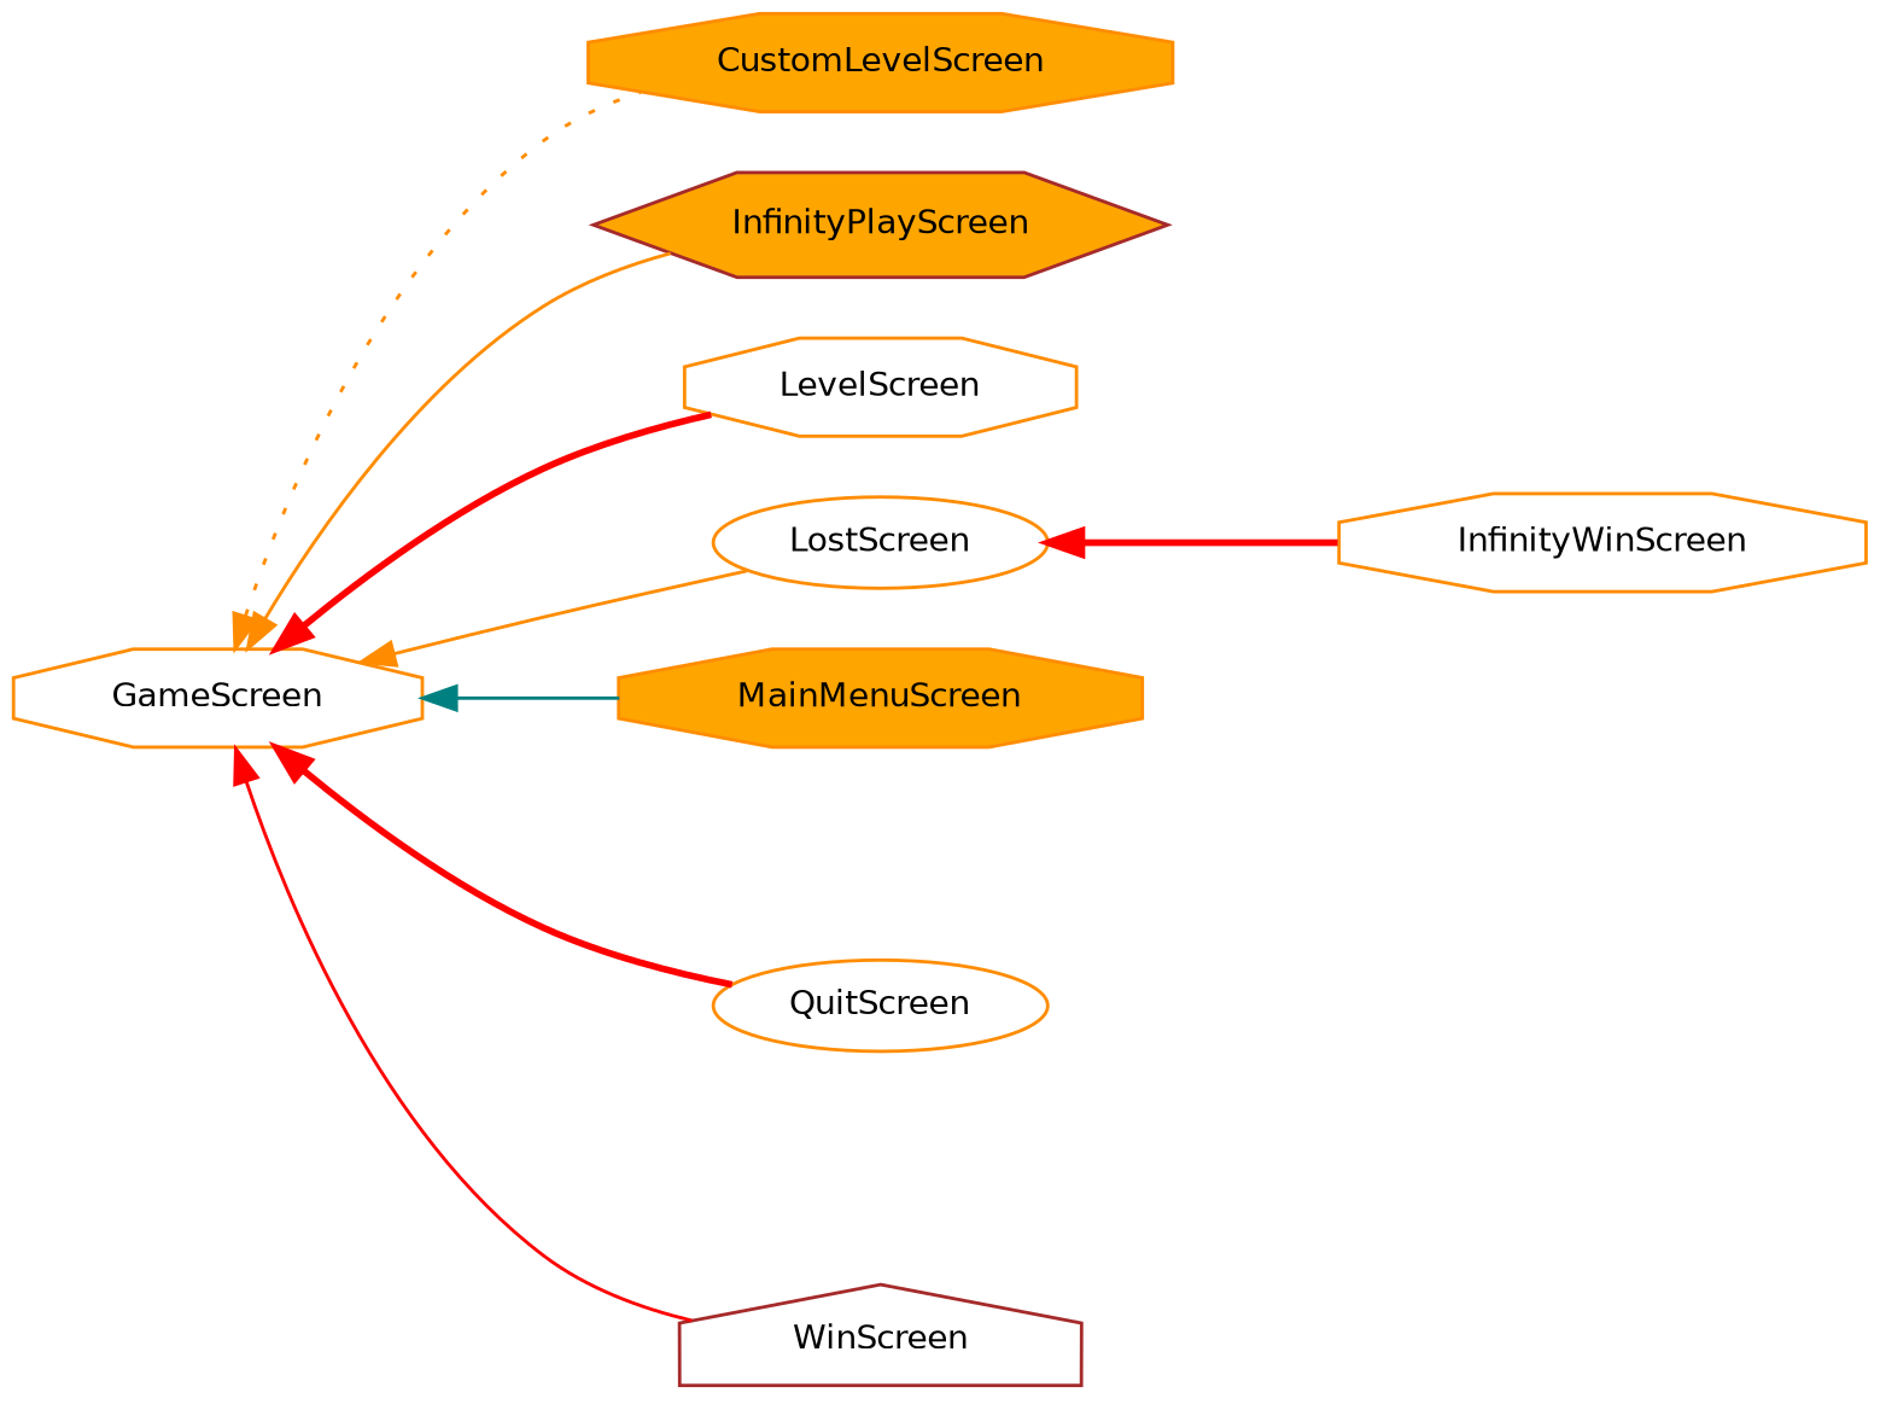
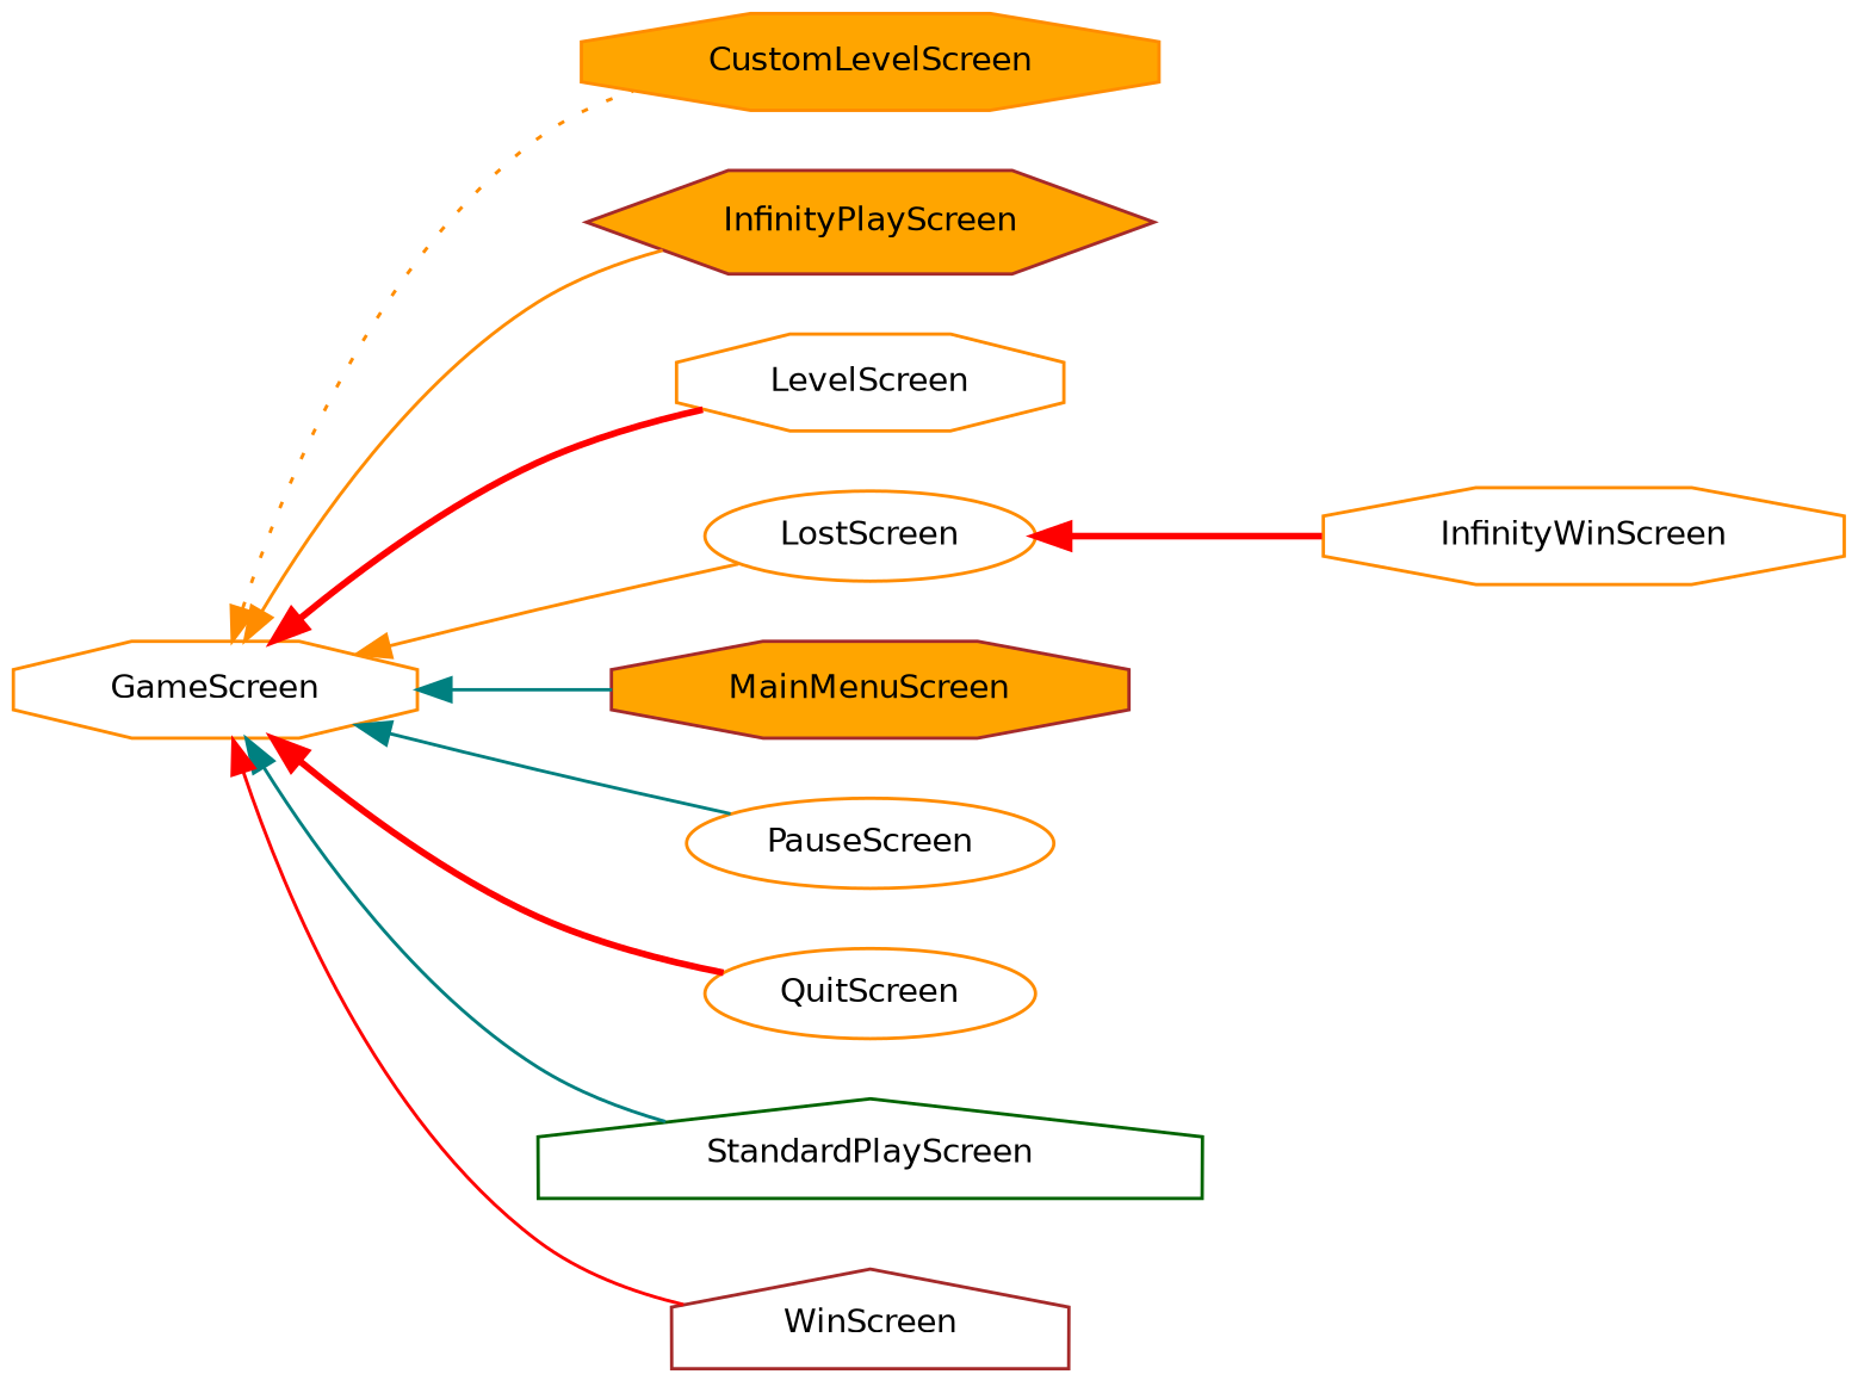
  digraph {
    fontname="DejaVu Sans"
    rankdir=LR
    node [color=darkorange fillcolor=white fontname="DejaVu Sans" fontsize=10 shape=octagon style=filled]
    edge [color=red dir=back fontname="DejaVu Sans" fontsize=10 labelfontname=Helvetica labelfontsize=10 style=solid]
    n1 [height=0.2 label=GameScreen width=0.4]
    n2 [fillcolor=orange height=0.2 label=CustomLevelScreen width=0.4]
    n3 [color=brown fillcolor=orange height=0.2 label=InfinityPlayScreen shape=hexagon width=0.4]
    n4 [height=0.2 label=LevelScreen width=0.4]
    n5 [height=0.2 label=LostScreen shape=ellipse width=0.4]
-   n6 [fillcolor=orange height=0.2 label=MainMenuScreen width=0.4]
+   n6 [color=brown fillcolor=orange height=0.2 label=MainMenuScreen width=0.4]
+   n7 [height=0.2 label=PauseScreen shape=ellipse width=0.4]
    n8 [height=0.2 label=QuitScreen shape=ellipse width=0.4]
+   n9 [color=darkgreen height=0.2 label=StandardPlayScreen shape=house width=0.4]
    n10 [color=brown height=0.2 label=WinScreen shape=house width=0.4]
    n11 [height=0.2 label=InfinityWinScreen width=0.4]
    n1 -> n2 [color=darkorange style=dotted]
    n1 -> n3 [color=darkorange]
    n1 -> n4 [style=bold]
    n1 -> n5 [color=darkorange]
    n1 -> n6 [color=teal]
+   n1 -> n7 [color=teal]
    n1 -> n8 [style=bold]
+   n1 -> n9 [color=teal]
    n1 -> n10
    n5 -> n11 [style=bold]
  }
